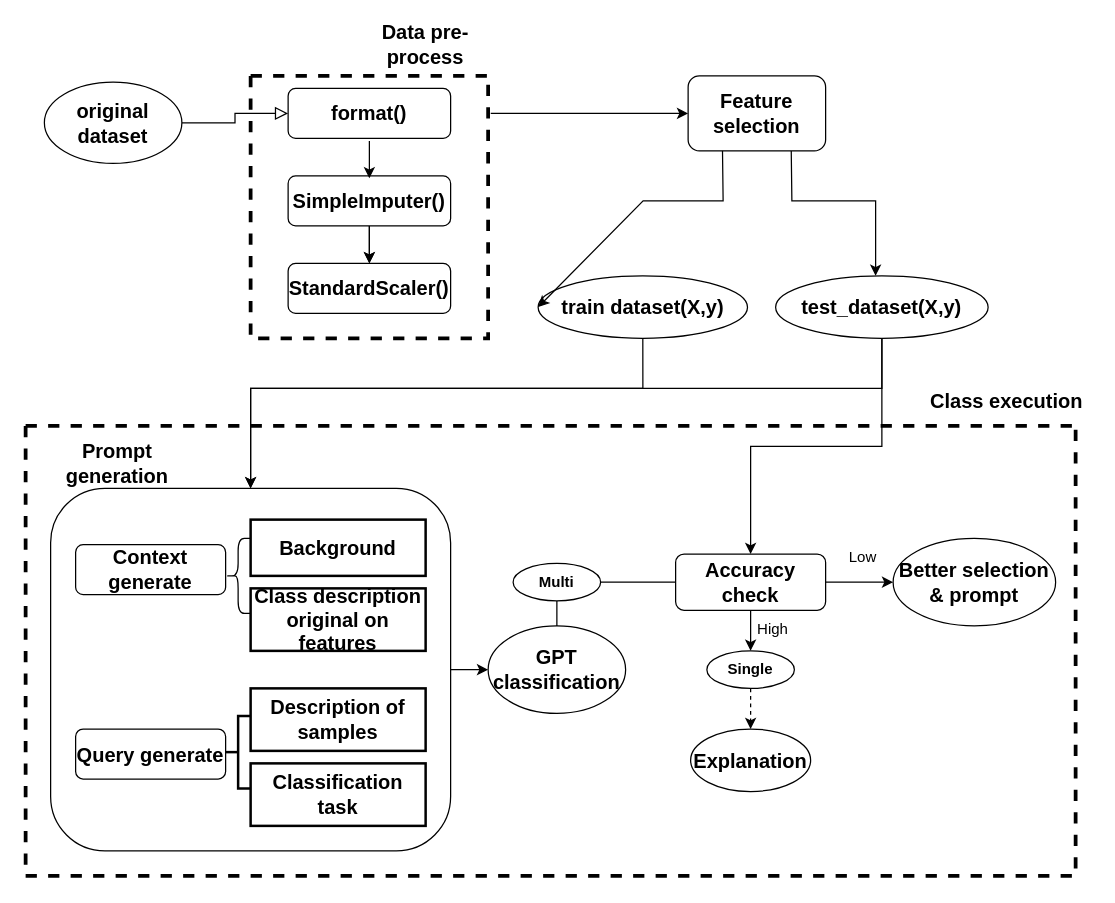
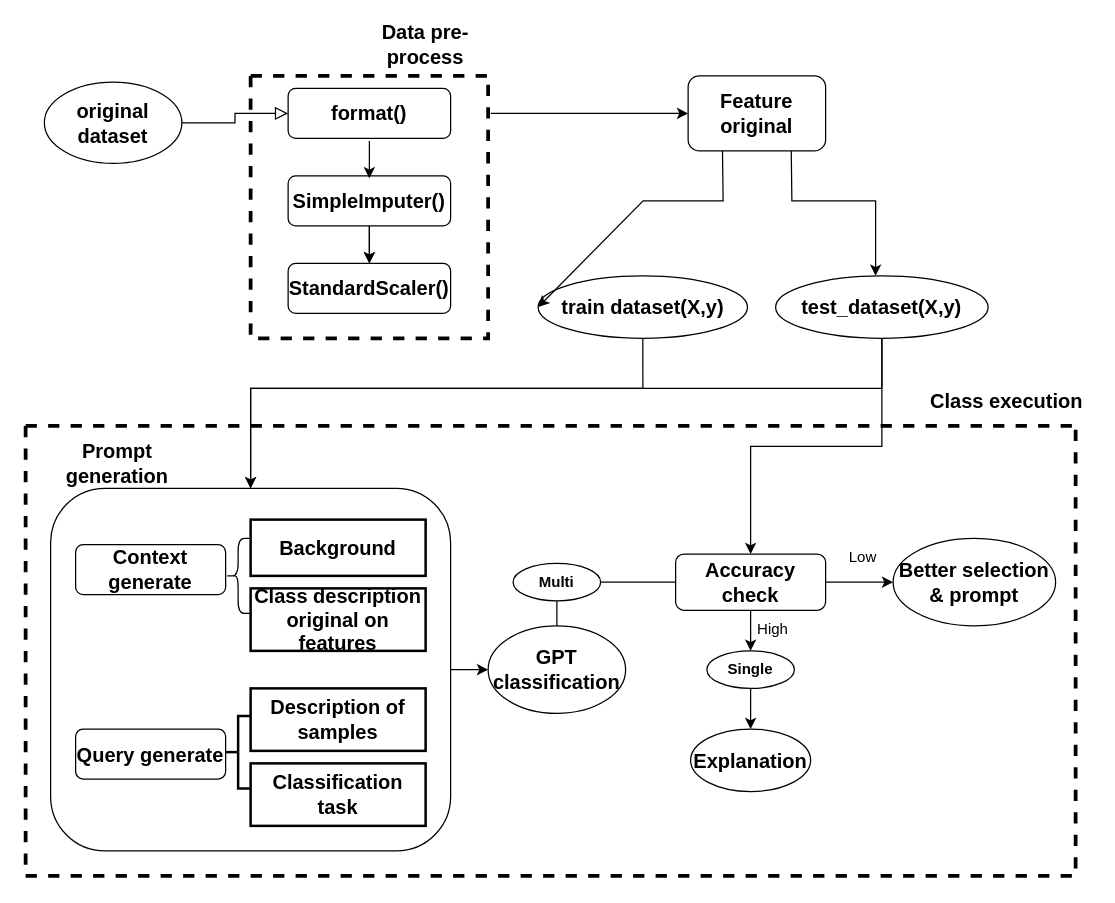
  <mxCell id="0" />
  <mxCell id="1" parent="0" />
  <mxCell id="2" value="" style="rounded=0;html=1;jettySize=auto;orthogonalLoop=1;fontSize=16;endArrow=block;endFill=0;endSize=8;strokeWidth=1;shadow=0;labelBackgroundColor=none;edgeStyle=orthogonalEdgeStyle;exitX=1;exitY=0.5;exitDx=0;exitDy=0;entryX=0;entryY=0.5;entryDx=0;entryDy=0;fontStyle=1" parent="1" source="36" target="8" edge="1"><mxGeometry relative="1" as="geometry"><mxPoint x="150" y="90" as="sourcePoint" /><mxPoint x="230" y="162" as="targetPoint" /><Array as="points" /></mxGeometry></mxCell>
  <mxCell id="3" value="" style="edgeStyle=orthogonalEdgeStyle;rounded=0;orthogonalLoop=1;jettySize=auto;html=1;fontSize=16;fontStyle=1" parent="1" source="4" target="5" edge="1"><mxGeometry relative="1" as="geometry" /></mxCell>
  <mxCell id="4" value="SimpleImputer()" style="rounded=1;whiteSpace=wrap;html=1;fontSize=16;glass=0;strokeWidth=1;shadow=0;fontStyle=1" parent="1" vertex="1"><mxGeometry x="230" y="140" width="130" height="40" as="geometry" /></mxCell>
  <mxCell id="5" value="StandardScaler()" style="rounded=1;whiteSpace=wrap;html=1;fontSize=16;glass=0;strokeWidth=1;shadow=0;fontStyle=1" parent="1" vertex="1"><mxGeometry x="230" y="210" width="130" height="40" as="geometry" /></mxCell>
  <mxCell id="6" value="" style="endArrow=classic;html=1;rounded=0;exitX=0.5;exitY=1;exitDx=0;exitDy=0;entryX=0.5;entryY=0;entryDx=0;entryDy=0;fontSize=16;fontStyle=1" parent="1" source="4" target="5" edge="1"><mxGeometry width="50" height="50" relative="1" as="geometry"><mxPoint x="320" y="340" as="sourcePoint" /><mxPoint x="370" y="290" as="targetPoint" /></mxGeometry></mxCell>
  <mxCell id="7" value="" style="swimlane;startSize=0;dashed=1;strokeWidth=3;fontSize=16;fontStyle=1" parent="1" vertex="1"><mxGeometry x="200" y="60" width="190" height="210" as="geometry" /></mxCell>
  <mxCell id="8" value="format()" style="rounded=1;whiteSpace=wrap;html=1;fontSize=16;glass=0;strokeWidth=1;shadow=0;fontStyle=1" parent="7" vertex="1"><mxGeometry x="30" y="10" width="130" height="40" as="geometry" /></mxCell>
  <mxCell id="9" value="Data pre-process" style="text;html=1;strokeColor=none;fillColor=none;align=center;verticalAlign=middle;whiteSpace=wrap;rounded=0;fontSize=16;fontStyle=1" parent="1" vertex="1"><mxGeometry x="280" y="20" width="120" height="30" as="geometry" /></mxCell>
  <mxCell id="10" value="" style="swimlane;startSize=0;dashed=1;strokeWidth=3;fontSize=16;fontStyle=1" parent="1" vertex="1"><mxGeometry x="20" y="340" width="840" height="360" as="geometry" /></mxCell>
  <mxCell id="11" value="" style="rounded=1;whiteSpace=wrap;html=1;fontSize=16;fontStyle=1" parent="10" vertex="1"><mxGeometry x="20" y="50" width="320" height="290" as="geometry" /></mxCell>
  <mxCell id="12" value="Prompt generation" style="text;html=1;strokeColor=none;fillColor=none;align=center;verticalAlign=middle;whiteSpace=wrap;rounded=0;fontSize=16;fontStyle=1" parent="10" vertex="1"><mxGeometry x="10" y="10" width="127" height="40" as="geometry" /></mxCell>
  <mxCell id="13" value="Context generate" style="rounded=1;whiteSpace=wrap;html=1;fontSize=16;glass=0;strokeWidth=1;shadow=0;fontStyle=1" parent="10" vertex="1"><mxGeometry x="40" y="95" width="120" height="40" as="geometry" /></mxCell>
  <mxCell id="14" value="Query generate" style="rounded=1;whiteSpace=wrap;html=1;fontSize=16;glass=0;strokeWidth=1;shadow=0;fontStyle=1" parent="10" vertex="1"><mxGeometry x="40" y="242.5" width="120" height="40" as="geometry" /></mxCell>
  <mxCell id="15" value="Background" style="whiteSpace=wrap;html=1;align=center;strokeWidth=2;fontSize=16;fontStyle=1" parent="10" vertex="1"><mxGeometry x="180" y="75" width="140" height="45" as="geometry" /></mxCell>
  <mxCell id="16" value="Class description original on features" style="whiteSpace=wrap;html=1;align=center;strokeWidth=2;fontSize=16;fontStyle=1" parent="10" vertex="1"><mxGeometry x="180" y="130" width="140" height="50" as="geometry" /></mxCell>
  <mxCell id="17" value="Description of samples" style="whiteSpace=wrap;html=1;align=center;strokeWidth=2;fontSize=16;fontStyle=1" parent="10" vertex="1"><mxGeometry x="180" y="210" width="140" height="50" as="geometry" /></mxCell>
  <mxCell id="18" value="" style="shape=curlyBracket;whiteSpace=wrap;html=1;rounded=1;labelPosition=left;verticalLabelPosition=middle;align=right;verticalAlign=middle;fontSize=16;fontStyle=1" parent="10" vertex="1"><mxGeometry x="160" y="90" width="20" height="60" as="geometry" /></mxCell>
  <mxCell id="19" value="" style="strokeWidth=2;html=1;shape=mxgraph.flowchart.annotation_2;align=left;labelPosition=right;pointerEvents=1;fontSize=16;fontStyle=1" parent="10" vertex="1"><mxGeometry x="160" y="232" width="20" height="58" as="geometry" /></mxCell>
  <mxCell id="20" value="" style="endArrow=none;html=1;rounded=0;exitX=0.5;exitY=0;exitDx=0;exitDy=0;entryX=0;entryY=0.5;entryDx=0;entryDy=0;fontSize=16;fontStyle=1;" parent="10" source="28" target="22" edge="1"><mxGeometry width="50" height="50" relative="1" as="geometry"><mxPoint x="407" y="164" as="sourcePoint" /><mxPoint x="490" y="164" as="targetPoint" /><Array as="points"><mxPoint x="425" y="125" /></Array></mxGeometry></mxCell>
  <mxCell id="21" style="edgeStyle=orthogonalEdgeStyle;rounded=0;orthogonalLoop=1;jettySize=auto;html=1;exitX=0.5;exitY=1;exitDx=0;exitDy=0;entryX=0.5;entryY=0;entryDx=0;entryDy=0;" edge="1" parent="10" source="22" target="30"><mxGeometry relative="1" as="geometry" /></mxCell>
  <mxCell id="22" value="Accuracy check" style="rounded=1;whiteSpace=wrap;html=1;fontSize=16;glass=0;strokeWidth=1;shadow=0;fontStyle=1" parent="10" vertex="1"><mxGeometry x="520" y="102.5" width="120" height="45" as="geometry" /></mxCell>
  <mxCell id="23" value="Better selection &amp;amp; prompt" style="ellipse;whiteSpace=wrap;html=1;fontSize=16;fontStyle=1" parent="10" vertex="1"><mxGeometry x="694" y="90" width="130" height="70" as="geometry" /></mxCell>
  <mxCell id="24" value="" style="endArrow=classic;html=1;rounded=0;exitX=1;exitY=0.5;exitDx=0;exitDy=0;entryX=0;entryY=0.5;entryDx=0;entryDy=0;fontSize=16;fontStyle=1" parent="10" source="22" target="23" edge="1"><mxGeometry width="50" height="50" relative="1" as="geometry"><mxPoint x="230" y="40" as="sourcePoint" /><mxPoint x="280" y="-10" as="targetPoint" /></mxGeometry></mxCell>
  <mxCell id="25" value="Explanation" style="ellipse;whiteSpace=wrap;html=1;fontSize=16;fontStyle=1" parent="10" vertex="1"><mxGeometry x="532" y="242.5" width="96" height="50" as="geometry" /></mxCell>
  <mxCell id="26" value="Classification task" style="whiteSpace=wrap;html=1;align=center;strokeWidth=2;fontSize=16;fontStyle=1" parent="10" vertex="1"><mxGeometry x="180" y="270" width="140" height="50" as="geometry" /></mxCell>
  <mxCell id="27" value="" style="endArrow=classic;html=1;rounded=0;exitX=1;exitY=0.5;exitDx=0;exitDy=0;entryX=0;entryY=0.5;entryDx=0;entryDy=0;fontSize=16;fontStyle=1" edge="1" parent="10" source="11" target="28"><mxGeometry width="50" height="50" relative="1" as="geometry"><mxPoint x="340" y="575" as="sourcePoint" /><mxPoint x="540" y="475" as="targetPoint" /><Array as="points" /></mxGeometry></mxCell>
  <mxCell id="28" value="GPT classification" style="ellipse;whiteSpace=wrap;html=1;fontSize=16;fontStyle=1" parent="10" vertex="1"><mxGeometry x="370" y="160" width="110" height="70" as="geometry" /></mxCell>
- <mxCell id="29" style="edgeStyle=orthogonalEdgeStyle;rounded=0;orthogonalLoop=1;jettySize=auto;html=1;exitX=0.5;exitY=1;exitDx=0;exitDy=0;entryX=0.5;entryY=0;entryDx=0;entryDy=0;dashed=1;" edge="1" parent="10" source="30" target="25"><mxGeometry relative="1" as="geometry" /></mxCell>
+ <mxCell id="29" style="edgeStyle=orthogonalEdgeStyle;rounded=0;orthogonalLoop=1;jettySize=auto;html=1;exitX=0.5;exitY=1;exitDx=0;exitDy=0;entryX=0.5;entryY=0;entryDx=0;entryDy=0;" edge="1" parent="10" source="30" target="25"><mxGeometry relative="1" as="geometry" /></mxCell>
  <mxCell id="30" value="&lt;b&gt;Single&lt;/b&gt;" style="ellipse;whiteSpace=wrap;html=1;" vertex="1" parent="10"><mxGeometry x="545" y="180" width="70" height="30" as="geometry" /></mxCell>
  <mxCell id="31" value="&lt;b&gt;Multi&lt;/b&gt;" style="ellipse;whiteSpace=wrap;html=1;" vertex="1" parent="10"><mxGeometry x="390" y="110" width="70" height="30" as="geometry" /></mxCell>
  <mxCell id="32" value="High" style="text;html=1;strokeColor=none;fillColor=none;align=center;verticalAlign=middle;whiteSpace=wrap;rounded=0;" vertex="1" parent="10"><mxGeometry x="568" y="147.5" width="60" height="30" as="geometry" /></mxCell>
  <mxCell id="33" value="Low" style="text;html=1;strokeColor=none;fillColor=none;align=center;verticalAlign=middle;whiteSpace=wrap;rounded=0;" vertex="1" parent="10"><mxGeometry x="640" y="90" width="60" height="30" as="geometry" /></mxCell>
  <mxCell id="34" value="" style="edgeStyle=orthogonalEdgeStyle;rounded=0;orthogonalLoop=1;jettySize=auto;html=1;fontSize=16;fontStyle=1" parent="1" edge="1"><mxGeometry relative="1" as="geometry"><mxPoint x="295" y="112" as="sourcePoint" /><mxPoint x="295" y="142" as="targetPoint" /></mxGeometry></mxCell>
  <mxCell id="35" value="" style="endArrow=classic;html=1;rounded=0;exitX=1.011;exitY=0.143;exitDx=0;exitDy=0;fontSize=16;fontStyle=1;entryX=0;entryY=0.5;entryDx=0;entryDy=0;exitPerimeter=0;" parent="1" source="7" target="43" edge="1"><mxGeometry width="50" height="50" relative="1" as="geometry"><mxPoint x="700" y="410" as="sourcePoint" /><mxPoint x="90" y="450" as="targetPoint" /><Array as="points" /></mxGeometry></mxCell>
  <mxCell id="36" value="original dataset" style="ellipse;whiteSpace=wrap;html=1;fontSize=16;fontStyle=1" parent="1" vertex="1"><mxGeometry x="35" y="65" width="110" height="65" as="geometry" /></mxCell>
  <mxCell id="37" style="edgeStyle=orthogonalEdgeStyle;rounded=0;orthogonalLoop=1;jettySize=auto;html=1;exitX=0.5;exitY=1;exitDx=0;exitDy=0;entryX=0.5;entryY=0;entryDx=0;entryDy=0;" edge="1" parent="1" source="38" target="11"><mxGeometry relative="1" as="geometry"><Array as="points"><mxPoint x="514" y="310" /><mxPoint x="200" y="310" /></Array></mxGeometry></mxCell>
  <mxCell id="38" value="train dataset(X,y)" style="ellipse;whiteSpace=wrap;html=1;fontSize=16;fontStyle=1" parent="1" vertex="1"><mxGeometry x="430" y="220" width="167.5" height="50" as="geometry" /></mxCell>
  <mxCell id="39" value="" style="endArrow=classic;html=1;rounded=0;exitX=0.75;exitY=1;exitDx=0;exitDy=0;fontSize=16;fontStyle=1;" parent="1" source="43" edge="1"><mxGeometry width="50" height="50" relative="1" as="geometry"><mxPoint x="650" y="370" as="sourcePoint" /><mxPoint x="700" y="220" as="targetPoint" /><Array as="points"><mxPoint x="633" y="160" /><mxPoint x="700" y="160" /></Array></mxGeometry></mxCell>
  <mxCell id="40" style="edgeStyle=orthogonalEdgeStyle;rounded=0;orthogonalLoop=1;jettySize=auto;html=1;exitX=0.5;exitY=1;exitDx=0;exitDy=0;entryX=0.5;entryY=0;entryDx=0;entryDy=0;" edge="1" parent="1" source="42" target="11"><mxGeometry relative="1" as="geometry"><Array as="points"><mxPoint x="705" y="310" /><mxPoint x="200" y="310" /></Array></mxGeometry></mxCell>
  <mxCell id="41" style="edgeStyle=orthogonalEdgeStyle;rounded=0;orthogonalLoop=1;jettySize=auto;html=1;exitX=0.5;exitY=1;exitDx=0;exitDy=0;entryX=0.5;entryY=0;entryDx=0;entryDy=0;" edge="1" parent="1" source="42" target="22"><mxGeometry relative="1" as="geometry" /></mxCell>
  <mxCell id="42" value="test_dataset(X,y)" style="ellipse;whiteSpace=wrap;html=1;fontSize=16;fontStyle=1" parent="1" vertex="1"><mxGeometry x="620" y="220" width="170" height="50" as="geometry" /></mxCell>
  <mxCell id="43" value="" style="rounded=1;whiteSpace=wrap;html=1;fontSize=16;fontStyle=1;movable=0;resizable=0;rotatable=0;deletable=0;editable=0;locked=1;connectable=0;" parent="1" vertex="1"><mxGeometry x="550" y="60" width="110" height="60" as="geometry" /></mxCell>
  <mxCell id="44" value="" style="endArrow=classic;html=1;rounded=0;exitX=0.25;exitY=1;exitDx=0;exitDy=0;fontSize=16;fontStyle=1;entryX=0;entryY=0.5;entryDx=0;entryDy=0;" parent="1" source="43" target="38" edge="1"><mxGeometry width="50" height="50" relative="1" as="geometry"><mxPoint x="360" y="410" as="sourcePoint" /><mxPoint x="890" y="165" as="targetPoint" /><Array as="points"><mxPoint x="578" y="160" /><mxPoint x="514" y="160" /></Array></mxGeometry></mxCell>
- <mxCell id="45" value="Feature selection" style="text;html=1;strokeColor=none;fillColor=none;align=center;verticalAlign=middle;whiteSpace=wrap;rounded=0;fontSize=16;fontStyle=1;movable=1;resizable=1;rotatable=1;deletable=1;editable=1;locked=0;connectable=1;" parent="1" vertex="1"><mxGeometry x="545" y="75" width="120" height="30" as="geometry" /></mxCell>
+ <mxCell id="45" value="Feature original" style="text;html=1;strokeColor=none;fillColor=none;align=center;verticalAlign=middle;whiteSpace=wrap;rounded=0;fontSize=16;fontStyle=1;movable=1;resizable=1;rotatable=1;deletable=1;editable=1;locked=0;connectable=1;" parent="1" vertex="1"><mxGeometry x="545" y="75" width="120" height="30" as="geometry" /></mxCell>
  <mxCell id="46" value="Class execution" style="text;html=1;strokeColor=none;fillColor=none;align=center;verticalAlign=middle;whiteSpace=wrap;rounded=0;fontSize=16;fontStyle=1" parent="1" vertex="1"><mxGeometry x="740" y="300" width="130" height="40" as="geometry" /></mxCell>
